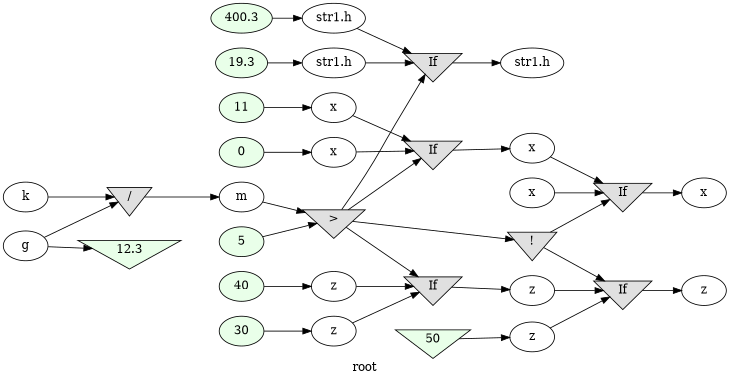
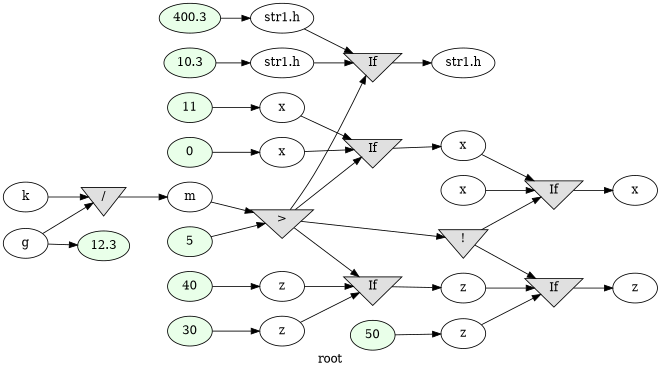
  digraph {
    label=root
    rankdir=LR
    node [style=filled]
-   n1 [fillcolor="#E9FFE9" label=19.3]
+   n1 [fillcolor="#E9FFE9" label=10.3]
    n2 [label="str1.h" style=""]
    n3 [fillcolor="#E0E0E0" label=If shape=invtriangle]
    n4 [label="str1.h" style=""]
-   n5 [fillcolor="#E9FFE9" label=12.3 shape=invtriangle]
+   n5 [fillcolor="#E9FFE9" label=12.3]
    n6 [label=g style=""]
    n7 [fillcolor="#E0E0E0" label="/" shape=invtriangle]
    n8 [label=m style=""]
    n9 [label=k style=""]
    n10 [fillcolor="#E0E0E0" label=">" shape=invtriangle]
    n11 [fillcolor="#E0E0E0" label=If shape=invtriangle]
    n12 [fillcolor="#E0E0E0" label=If shape=invtriangle]
    n13 [fillcolor="#E0E0E0" label="!" shape=invtriangle]
    n14 [fillcolor="#E9FFE9" label=0]
    n15 [label=x style=""]
    n16 [label=x style=""]
    n17 [fillcolor="#E9FFE9" label=30]
    n18 [label=z style=""]
    n19 [label=z style=""]
    n20 [fillcolor="#E9FFE9" label=5]
    n21 [fillcolor="#E0E0E0" label=If shape=invtriangle]
    n22 [fillcolor="#E0E0E0" label=If shape=invtriangle]
    n23 [fillcolor="#E9FFE9" label=40]
    n24 [label=z style=""]
    n25 [fillcolor="#E9FFE9" label=11]
    n26 [label=x style=""]
    n27 [fillcolor="#E9FFE9" label=400.3]
    n28 [label="str1.h" style=""]
    n29 [label=z style=""]
    n30 [label=x style=""]
-   n31 [fillcolor="#E9FFE9" label=50 shape=invtriangle]
+   n31 [fillcolor="#E9FFE9" label=50]
    n32 [label=z style=""]
    n33 [label=x style=""]
    n1 -> n2
    n2 -> n3
    n3 -> n4
    n6 -> n5
    n6 -> n7
    n7 -> n8
    n8 -> n10
    n9 -> n7
    n10 -> n3
    n10 -> n11
    n10 -> n12
    n10 -> n13
    n11 -> n16
    n12 -> n19
    n13 -> n21
    n13 -> n22
    n14 -> n15
    n15 -> n11
    n16 -> n22
    n17 -> n18
    n18 -> n12
    n19 -> n21
    n20 -> n10
    n21 -> n29
    n22 -> n30
    n23 -> n24
    n24 -> n12
    n25 -> n26
    n26 -> n11
    n27 -> n28
    n28 -> n3
    n31 -> n32
    n32 -> n21
    n33 -> n22
  }
